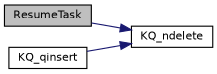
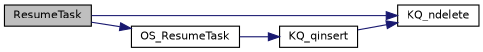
  digraph {
    rankdir=LR
    node [color=black fillcolor=white fontname=Helvetica fontsize=10 shape=record style=filled]
    edge [color=midnightblue fontname=Helvetica fontsize=10 labelfontname=Helvetica labelfontsize=10 style=solid]
    n1 [fillcolor=grey75 fontcolor=black height=0.2 label=ResumeTask width=0.4]
    n2 [height=0.2 label=KQ_ndelete width=0.4]
+   n3 [height=0.2 label=OS_ResumeTask width=0.4]
    n4 [height=0.2 label=KQ_qinsert width=0.4]
    n1 -> n2
+   n1 -> n3
+   n3 -> n4
    n4 -> n2
  }
